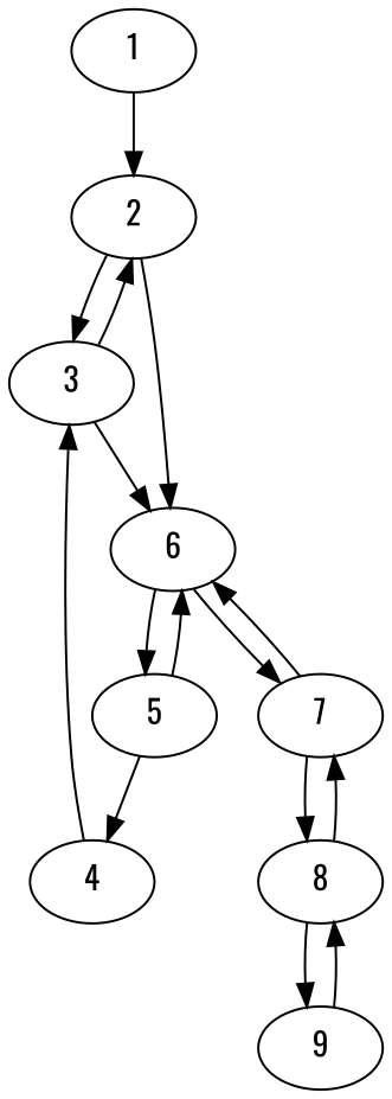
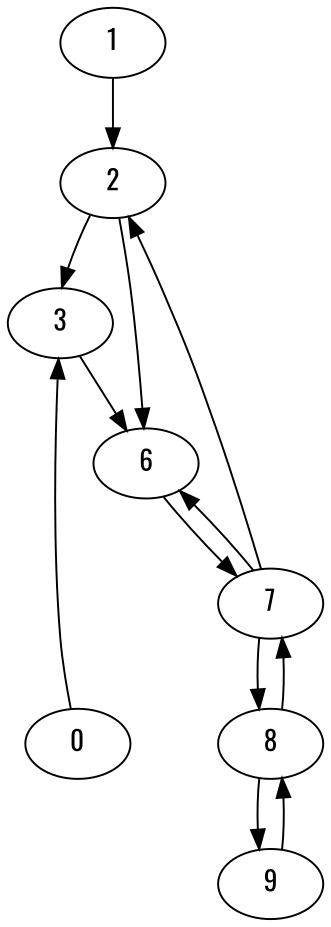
  digraph {
    fontname=Oswald
    node [fillcolor=white fontname=Oswald style=filled]
    edge [fontname=Oswald]
    1
    2
    3
    6
    9
    8
    7
-   4
-   5
+   4 [label=0]
    1 -> 2
    2 -> 3
    2 -> 6
-   3 -> 2
+   7 -> 2
    3 -> 6
    6 -> 7
-   6 -> 5
    9 -> 8
    8 -> 9
    8 -> 7
    7 -> 6
    7 -> 8
    4 -> 3
-   5 -> 6
-   5 -> 4
  }
